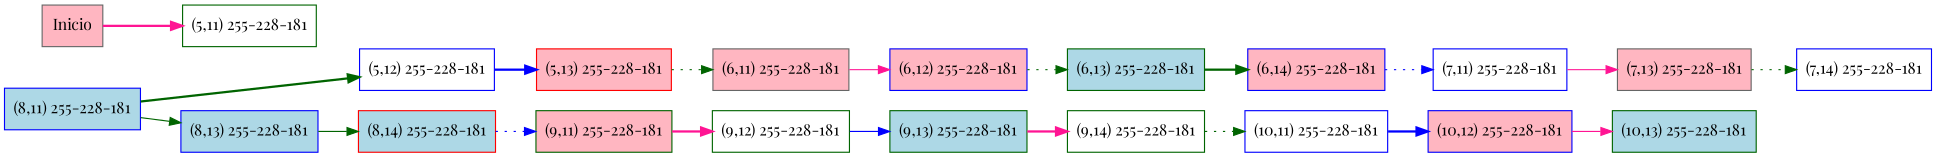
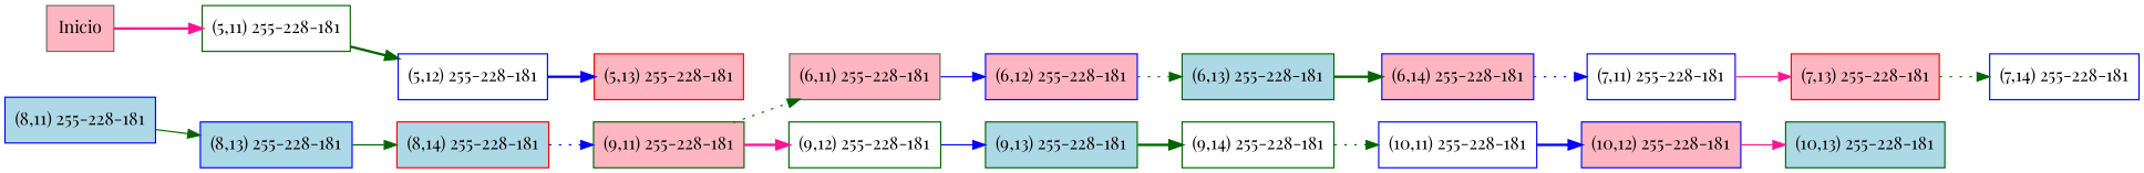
  digraph {
    fontname="Playfair Display"
    rankdir=LR
    node [color=blue fillcolor=lightpink fontname="Playfair Display" shape=record style=filled]
    edge [color=darkgreen fontname="Playfair Display" style=bold]
    n1 [color=gray40 label=" Inicio "]
    n2 [color=darkgreen fillcolor=white label="(5,11) 255-228-181"]
    n3 [fillcolor=white label="(5,12) 255-228-181"]
    n4 [color=red label="(5,13) 255-228-181"]
    n5 [color=gray40 label="(6,11) 255-228-181"]
    n6 [label="(6,12) 255-228-181"]
    n7 [color=darkgreen fillcolor=lightblue label="(6,13) 255-228-181"]
    n8 [label="(6,14) 255-228-181"]
    n9 [fillcolor=white label="(7,11) 255-228-181"]
-   n10 [color=gray40 label="(7,13) 255-228-181"]
+   n10 [color=red label="(7,13) 255-228-181"]
    n11 [fillcolor=white label="(7,14) 255-228-181"]
    n12 [fillcolor=lightblue label="(8,11) 255-228-181"]
    n13 [fillcolor=lightblue label="(8,13) 255-228-181"]
    n14 [color=red fillcolor=lightblue label="(8,14) 255-228-181"]
    n15 [color=darkgreen label="(9,11) 255-228-181"]
    n16 [color=darkgreen fillcolor=white label="(9,12) 255-228-181"]
    n17 [color=darkgreen fillcolor=lightblue label="(9,13) 255-228-181"]
    n18 [color=darkgreen fillcolor=white label="(9,14) 255-228-181"]
    n19 [fillcolor=white label="(10,11) 255-228-181"]
    n20 [label="(10,12) 255-228-181"]
    n21 [color=darkgreen fillcolor=lightblue label="(10,13) 255-228-181"]
    n1 -> n2 [color=deeppink]
-   n12 -> n3
+   n2 -> n3
    n3 -> n4 [color=blue]
-   n4 -> n5 [style=dotted]
-   n5 -> n6 [color=deeppink style=solid]
+   n15 -> n5 [style=dotted]
+   n5 -> n6 [color=blue style=solid]
    n6 -> n7 [style=dotted]
    n7 -> n8
    n8 -> n9 [color=blue style=dotted]
    n9 -> n10 [color=deeppink style=solid]
    n10 -> n11 [style=dotted]
    n12 -> n13 [style=solid]
    n13 -> n14 [style=solid]
    n14 -> n15 [color=blue style=dotted]
    n15 -> n16 [color=deeppink]
    n16 -> n17 [color=blue style=solid]
-   n17 -> n18 [color=deeppink]
+   n17 -> n18
    n18 -> n19 [style=dotted]
    n19 -> n20 [color=blue]
    n20 -> n21 [color=deeppink style=solid]
  }
